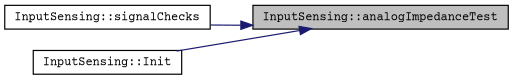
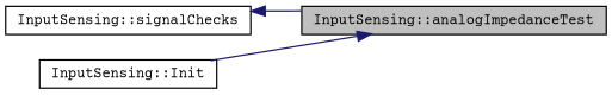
  digraph {
    fontname="Courier Prime"
    rankdir=RL
    node [color=black fillcolor=white fontname="Courier Prime" fontsize=10 shape=record style=filled]
    edge [color=midnightblue dir=back fontname="Courier Prime" fontsize=10 labelfontname=Helvetica labelfontsize=10 style=solid]
    n1 [fillcolor=grey75 fontcolor=black height=0.2 label="InputSensing::analogImpedanceTest" width=0.4]
    n2 [height=0.2 label="InputSensing::signalChecks" width=0.4]
    n3 [height=0.2 label="InputSensing::Init" width=0.4]
-   n1 -> n2
+   n2 -> n1
    n1 -> n3
  }
